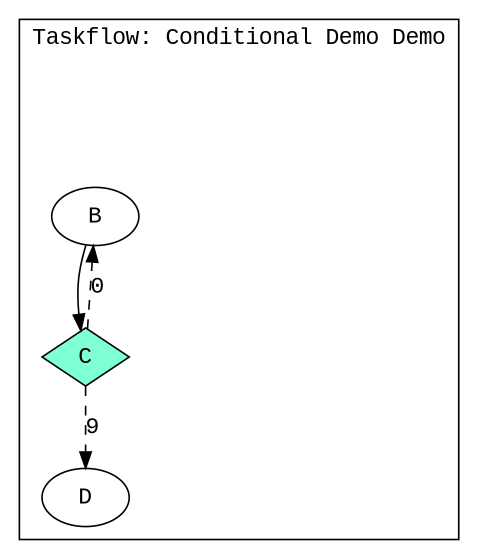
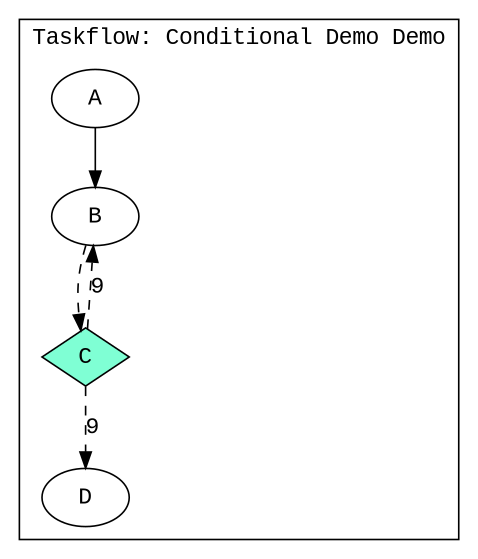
  digraph {
    fontname="Liberation Mono"
    node [fontname="Liberation Mono"]
    edge [fontname="Liberation Mono"]
+   n1 [label=A]
    n2 [label=B]
    n3 [color=black fillcolor=aquamarine label=C shape=diamond style=filled]
    n4 [label=D]
    subgraph cluster_1 {
      label="Taskflow: Conditional Demo Demo"
+     n1
      n2
      n3
      n4
    }
-   n2 -> n3
-   n3 -> n2 [label=0 style=dashed]
+   n1 -> n2
+   n2 -> n3 [style=dashed]
+   n3 -> n2 [label=9 style=dashed]
    n3 -> n4 [label=9 style=dashed]
  }
